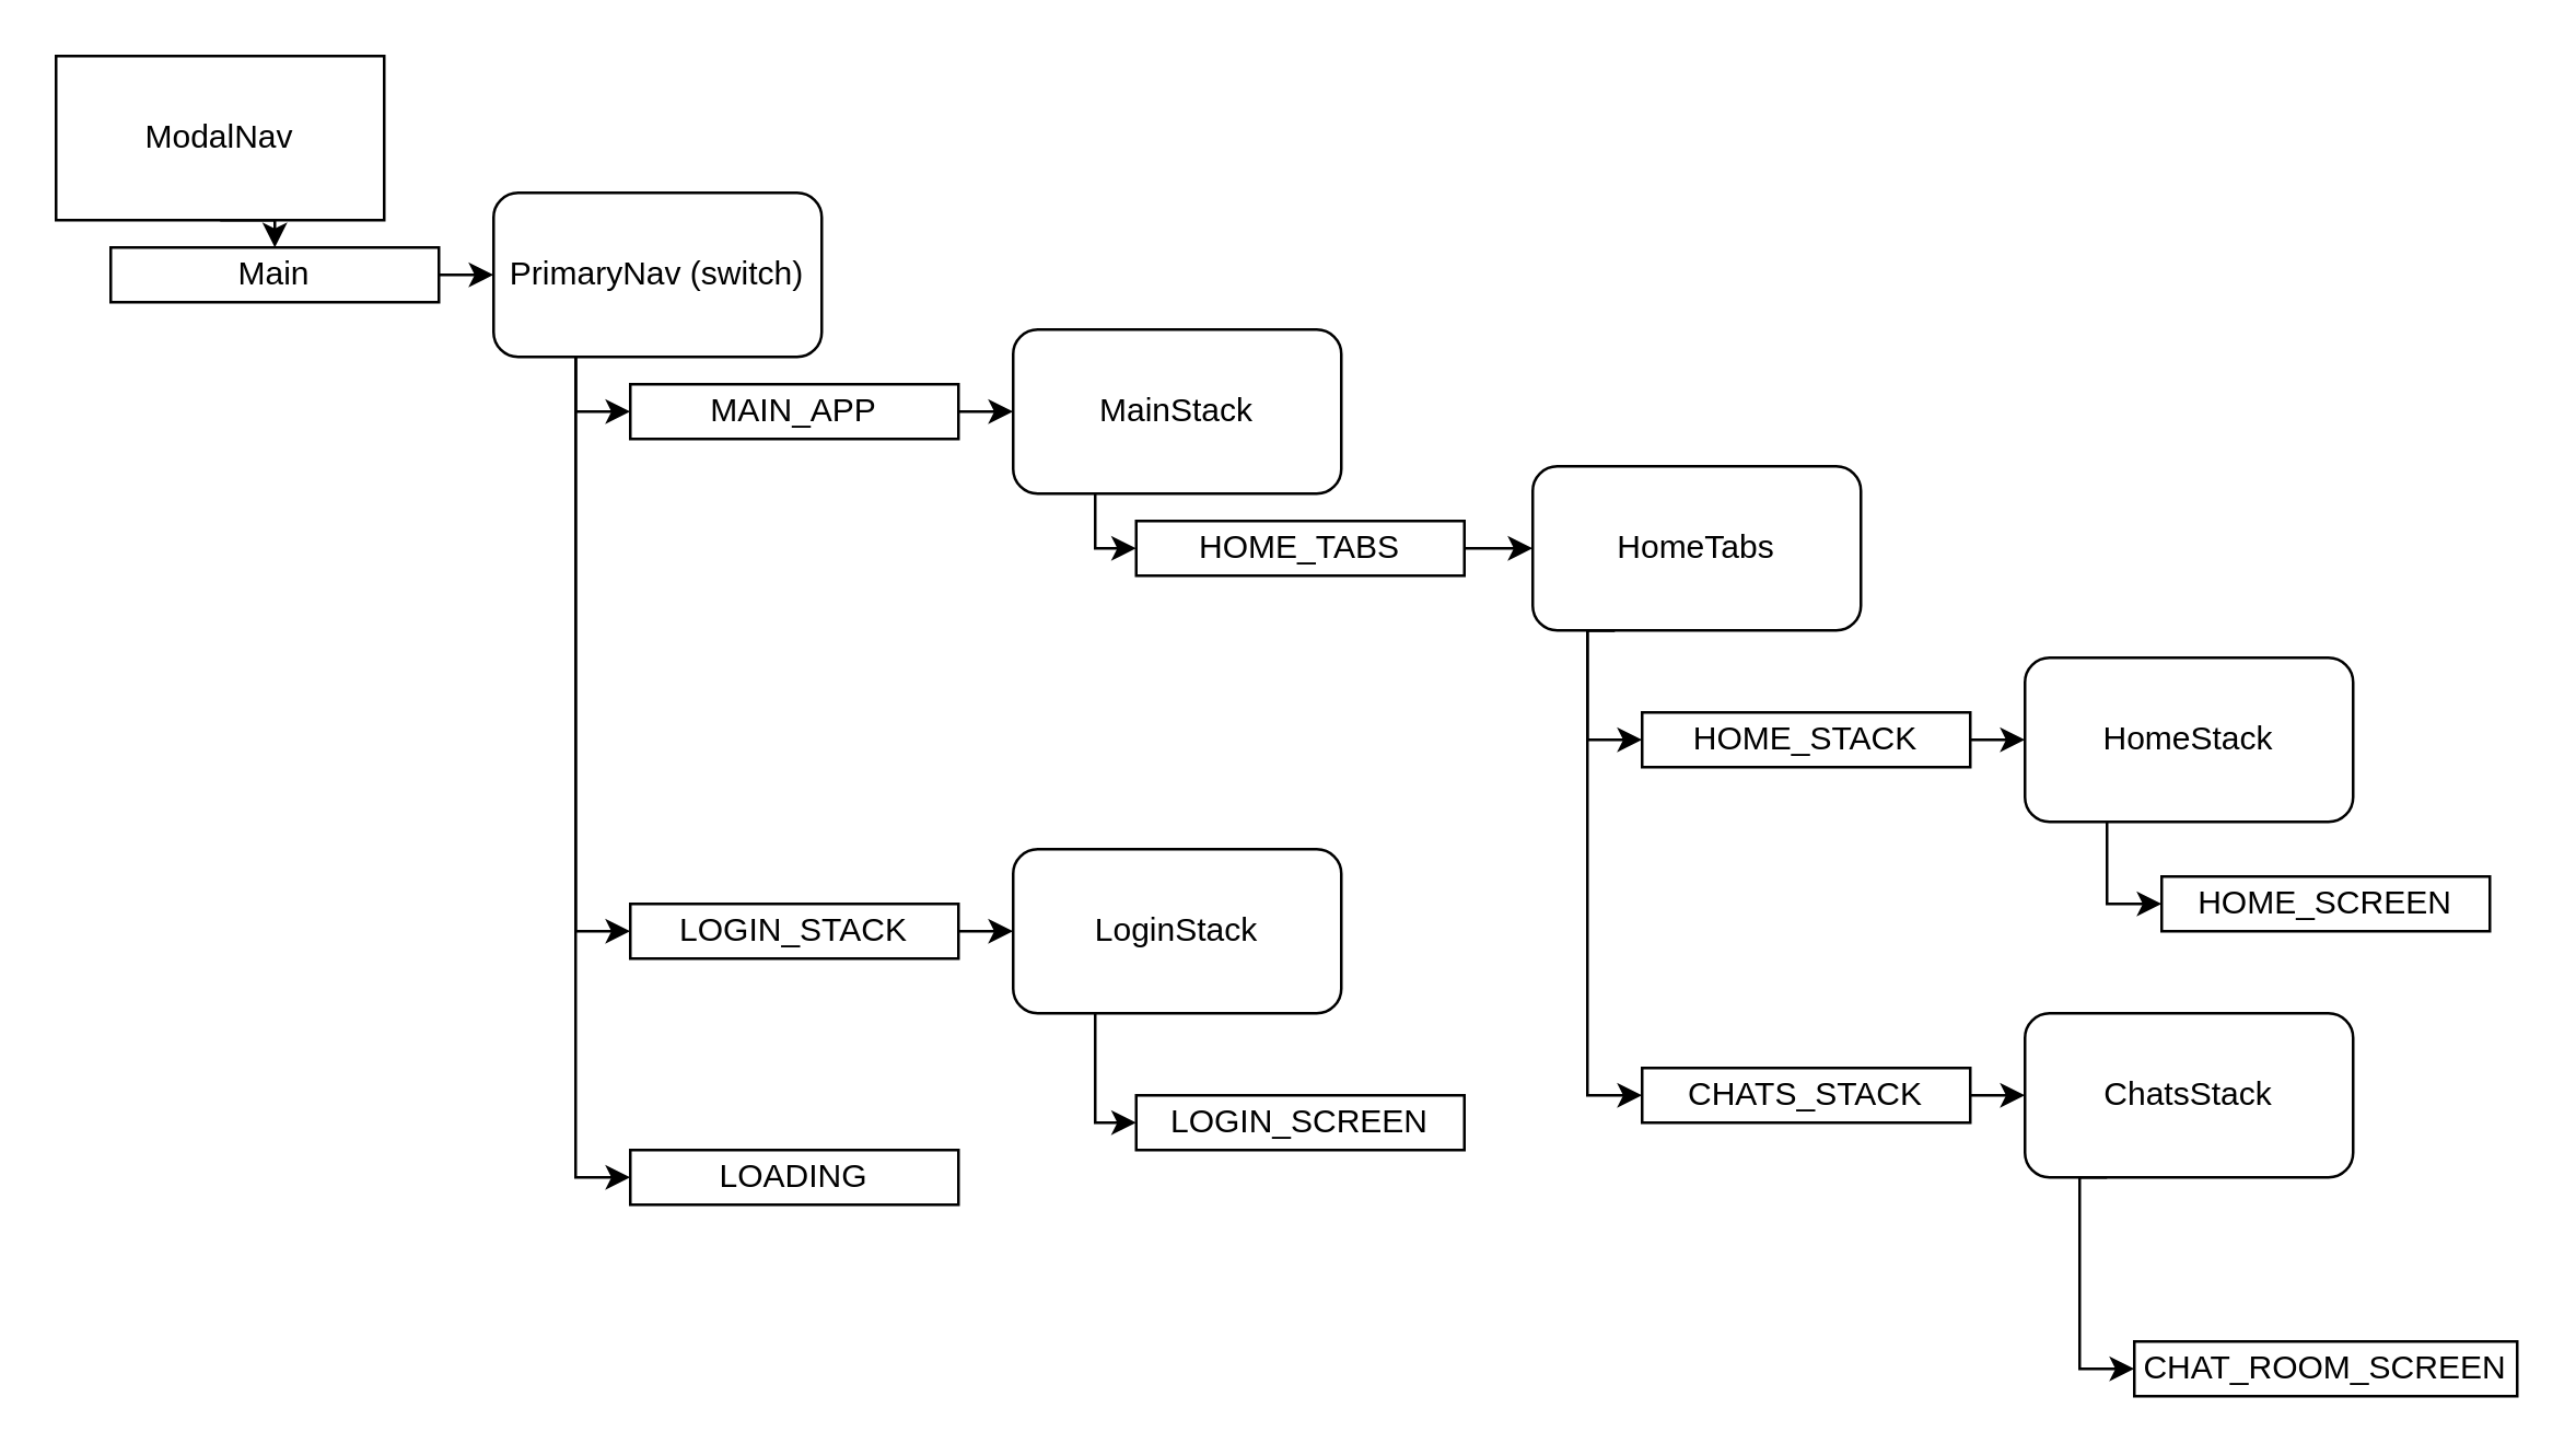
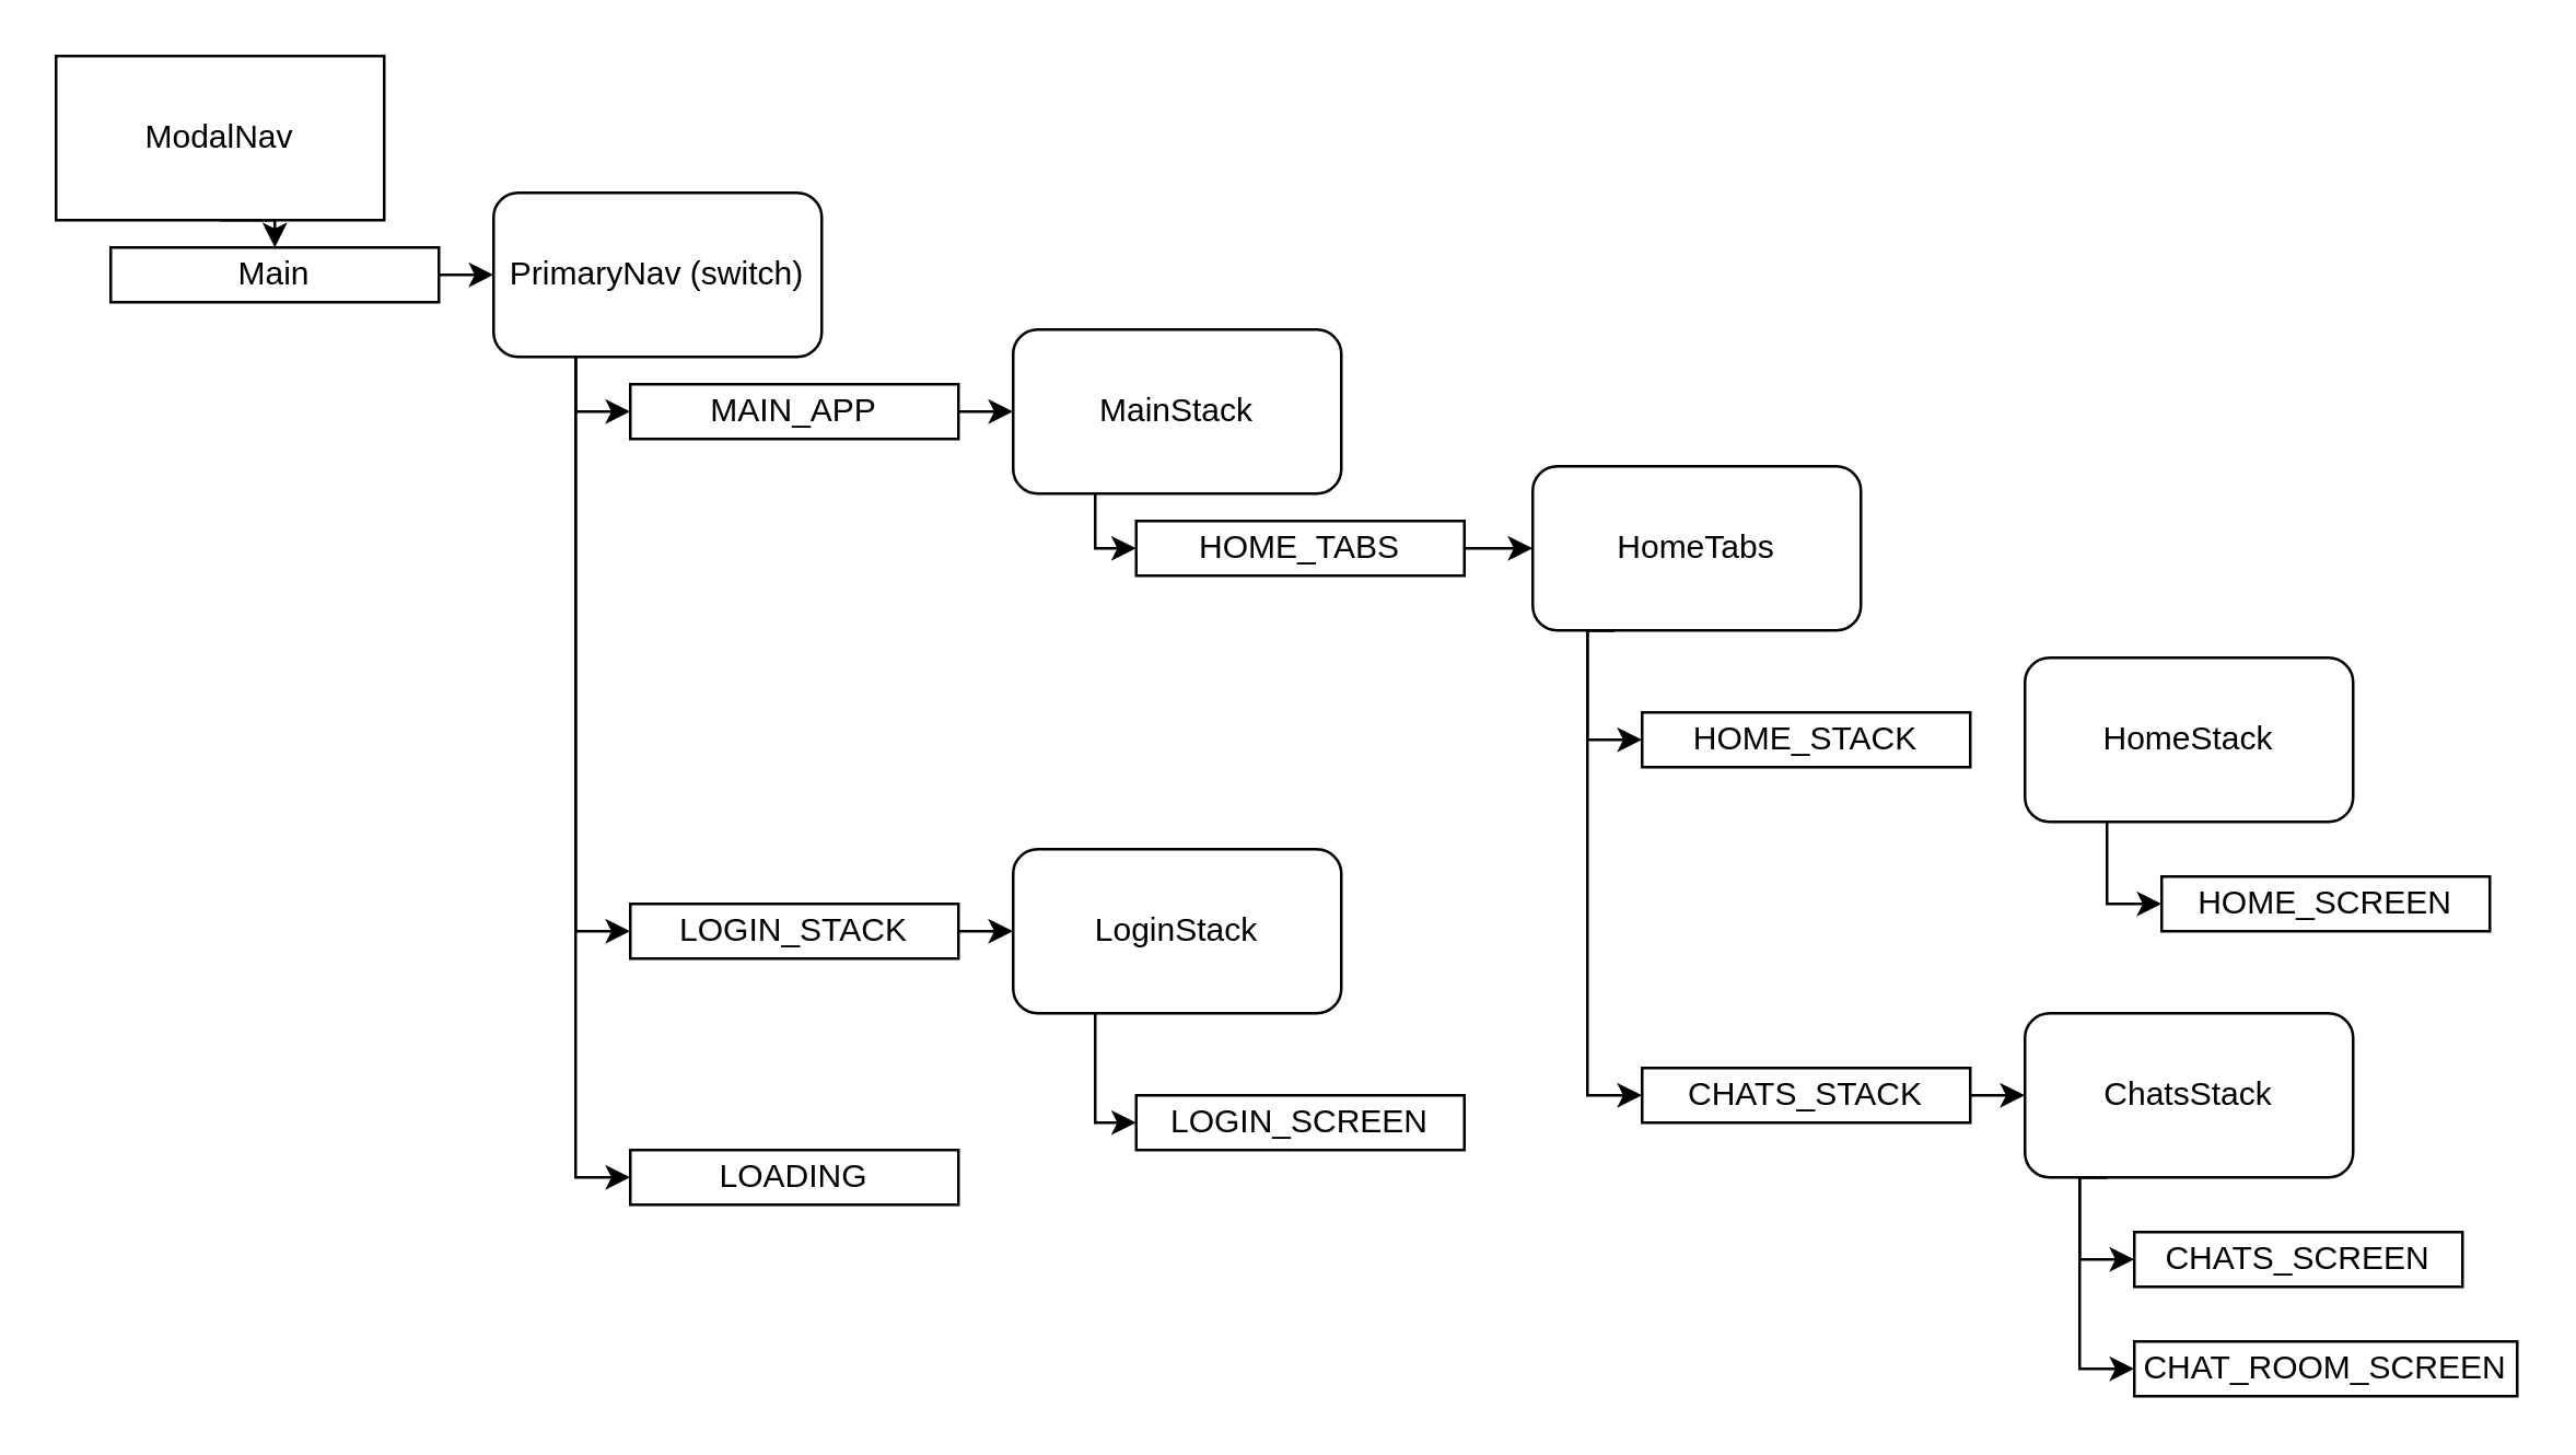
  <mxCell id="0" />
  <mxCell id="1" parent="0" />
  <mxCell id="2" style="edgeStyle=orthogonalEdgeStyle;rounded=0;orthogonalLoop=1;jettySize=auto;html=1;exitX=0.5;exitY=1;exitDx=0;exitDy=0;entryX=0.5;entryY=0;entryDx=0;entryDy=0;" edge="1" parent="1" source="3" target="14"><mxGeometry relative="1" as="geometry" /></mxCell>
  <mxCell id="3" value="ModalNav" style="whiteSpace=wrap;html=1;rounded=0;" vertex="1" parent="1"><mxGeometry x="20" y="20" width="120" height="60" as="geometry" /></mxCell>
  <mxCell id="4" style="edgeStyle=orthogonalEdgeStyle;rounded=0;orthogonalLoop=1;jettySize=auto;html=1;exitX=0.25;exitY=1;exitDx=0;exitDy=0;entryX=0;entryY=0.5;entryDx=0;entryDy=0;" edge="1" parent="1" source="7" target="9"><mxGeometry relative="1" as="geometry"><Array as="points"><mxPoint x="210" y="150" /></Array></mxGeometry></mxCell>
  <mxCell id="5" style="edgeStyle=orthogonalEdgeStyle;rounded=0;orthogonalLoop=1;jettySize=auto;html=1;exitX=0.25;exitY=1;exitDx=0;exitDy=0;entryX=0;entryY=0.5;entryDx=0;entryDy=0;" edge="1" parent="1" source="7" target="11"><mxGeometry relative="1" as="geometry" /></mxCell>
  <mxCell id="6" style="edgeStyle=orthogonalEdgeStyle;rounded=0;orthogonalLoop=1;jettySize=auto;html=1;exitX=0.25;exitY=1;exitDx=0;exitDy=0;entryX=0;entryY=0.5;entryDx=0;entryDy=0;" edge="1" parent="1" source="7" target="12"><mxGeometry relative="1" as="geometry" /></mxCell>
  <mxCell id="7" value="PrimaryNav (switch)" style="rounded=1;whiteSpace=wrap;html=1;" vertex="1" parent="1"><mxGeometry x="180" y="70" width="120" height="60" as="geometry" /></mxCell>
  <mxCell id="8" style="edgeStyle=orthogonalEdgeStyle;rounded=0;orthogonalLoop=1;jettySize=auto;html=1;exitX=1;exitY=0.5;exitDx=0;exitDy=0;entryX=0;entryY=0.5;entryDx=0;entryDy=0;" edge="1" parent="1" source="9" target="16"><mxGeometry relative="1" as="geometry" /></mxCell>
  <mxCell id="9" value="MAIN_APP" style="rounded=0;whiteSpace=wrap;html=1;" vertex="1" parent="1"><mxGeometry x="230" y="140" width="120" height="20" as="geometry" /></mxCell>
  <mxCell id="10" style="edgeStyle=orthogonalEdgeStyle;rounded=0;orthogonalLoop=1;jettySize=auto;html=1;exitX=1;exitY=0.5;exitDx=0;exitDy=0;entryX=0;entryY=0.5;entryDx=0;entryDy=0;" edge="1" parent="1" source="11" target="35"><mxGeometry relative="1" as="geometry" /></mxCell>
  <mxCell id="11" value="LOGIN_STACK" style="rounded=0;whiteSpace=wrap;html=1;" vertex="1" parent="1"><mxGeometry x="230" y="330" width="120" height="20" as="geometry" /></mxCell>
  <mxCell id="12" value="LOADING" style="rounded=0;whiteSpace=wrap;html=1;" vertex="1" parent="1"><mxGeometry x="230" y="420" width="120" height="20" as="geometry" /></mxCell>
  <mxCell id="13" style="edgeStyle=orthogonalEdgeStyle;rounded=0;orthogonalLoop=1;jettySize=auto;html=1;exitX=1;exitY=0.5;exitDx=0;exitDy=0;entryX=0;entryY=0.5;entryDx=0;entryDy=0;" edge="1" parent="1" source="14" target="7"><mxGeometry relative="1" as="geometry" /></mxCell>
  <mxCell id="14" value="Main" style="rounded=0;whiteSpace=wrap;html=1;" vertex="1" parent="1"><mxGeometry x="40" y="90" width="120" height="20" as="geometry" /></mxCell>
  <mxCell id="15" style="edgeStyle=orthogonalEdgeStyle;rounded=0;orthogonalLoop=1;jettySize=auto;html=1;exitX=0.25;exitY=1;exitDx=0;exitDy=0;entryX=0;entryY=0.5;entryDx=0;entryDy=0;" edge="1" parent="1" source="16" target="18"><mxGeometry relative="1" as="geometry"><Array as="points"><mxPoint x="400" y="200" /></Array></mxGeometry></mxCell>
  <mxCell id="16" value="MainStack" style="rounded=1;whiteSpace=wrap;html=1;" vertex="1" parent="1"><mxGeometry x="370" y="120" width="120" height="60" as="geometry" /></mxCell>
  <mxCell id="17" style="edgeStyle=orthogonalEdgeStyle;rounded=0;orthogonalLoop=1;jettySize=auto;html=1;exitX=1;exitY=0.5;exitDx=0;exitDy=0;entryX=0;entryY=0.5;entryDx=0;entryDy=0;" edge="1" parent="1" source="18" target="21"><mxGeometry relative="1" as="geometry" /></mxCell>
  <mxCell id="18" value="HOME_TABS" style="rounded=0;whiteSpace=wrap;html=1;" vertex="1" parent="1"><mxGeometry x="415" y="190" width="120" height="20" as="geometry" /></mxCell>
  <mxCell id="19" style="edgeStyle=orthogonalEdgeStyle;rounded=0;orthogonalLoop=1;jettySize=auto;html=1;exitX=0.25;exitY=1;exitDx=0;exitDy=0;entryX=0;entryY=0.5;entryDx=0;entryDy=0;" edge="1" parent="1" source="21" target="23"><mxGeometry relative="1" as="geometry"><Array as="points"><mxPoint x="580" y="230" /><mxPoint x="580" y="270" /></Array></mxGeometry></mxCell>
  <mxCell id="20" style="edgeStyle=orthogonalEdgeStyle;rounded=0;orthogonalLoop=1;jettySize=auto;html=1;exitX=0.25;exitY=1;exitDx=0;exitDy=0;entryX=0;entryY=0.5;entryDx=0;entryDy=0;" edge="1" parent="1" source="21" target="25"><mxGeometry relative="1" as="geometry"><Array as="points"><mxPoint x="580" y="230" /><mxPoint x="580" y="400" /></Array></mxGeometry></mxCell>
  <mxCell id="21" value="HomeTabs" style="rounded=1;whiteSpace=wrap;html=1;" vertex="1" parent="1"><mxGeometry x="560" y="170" width="120" height="60" as="geometry" /></mxCell>
- <mxCell id="22" style="edgeStyle=orthogonalEdgeStyle;rounded=0;orthogonalLoop=1;jettySize=auto;html=1;exitX=1;exitY=0.5;exitDx=0;exitDy=0;entryX=0;entryY=0.5;entryDx=0;entryDy=0;" edge="1" parent="1" source="23" target="27"><mxGeometry relative="1" as="geometry" /></mxCell>
  <mxCell id="23" value="HOME_STACK" style="rounded=0;whiteSpace=wrap;html=1;" vertex="1" parent="1"><mxGeometry x="600" y="260" width="120" height="20" as="geometry" /></mxCell>
  <mxCell id="24" style="edgeStyle=orthogonalEdgeStyle;rounded=0;orthogonalLoop=1;jettySize=auto;html=1;exitX=1;exitY=0.5;exitDx=0;exitDy=0;entryX=0;entryY=0.5;entryDx=0;entryDy=0;" edge="1" parent="1" source="25" target="31"><mxGeometry relative="1" as="geometry" /></mxCell>
  <mxCell id="25" value="CHATS_STACK" style="rounded=0;whiteSpace=wrap;html=1;" vertex="1" parent="1"><mxGeometry x="600" y="390" width="120" height="20" as="geometry" /></mxCell>
  <mxCell id="26" style="edgeStyle=orthogonalEdgeStyle;rounded=0;orthogonalLoop=1;jettySize=auto;html=1;exitX=0.25;exitY=1;exitDx=0;exitDy=0;entryX=0;entryY=0.5;entryDx=0;entryDy=0;" edge="1" parent="1" source="27" target="28"><mxGeometry relative="1" as="geometry"><Array as="points"><mxPoint x="770" y="330" /></Array></mxGeometry></mxCell>
  <mxCell id="27" value="HomeStack" style="rounded=1;whiteSpace=wrap;html=1;" vertex="1" parent="1"><mxGeometry x="740" y="240" width="120" height="60" as="geometry" /></mxCell>
  <mxCell id="28" value="HOME_SCREEN" style="rounded=0;whiteSpace=wrap;html=1;" vertex="1" parent="1"><mxGeometry x="790" y="320" width="120" height="20" as="geometry" /></mxCell>
+ <mxCell id="29" style="edgeStyle=orthogonalEdgeStyle;rounded=0;orthogonalLoop=1;jettySize=auto;html=1;exitX=0.25;exitY=1;exitDx=0;exitDy=0;entryX=0;entryY=0.5;entryDx=0;entryDy=0;" edge="1" parent="1" source="31" target="32"><mxGeometry relative="1" as="geometry"><Array as="points"><mxPoint x="760" y="430" /><mxPoint x="760" y="460" /></Array></mxGeometry></mxCell>
  <mxCell id="30" style="edgeStyle=orthogonalEdgeStyle;rounded=0;orthogonalLoop=1;jettySize=auto;html=1;exitX=0.25;exitY=1;exitDx=0;exitDy=0;entryX=0;entryY=0.5;entryDx=0;entryDy=0;" edge="1" parent="1" source="31" target="33"><mxGeometry relative="1" as="geometry"><Array as="points"><mxPoint x="760" y="430" /><mxPoint x="760" y="500" /></Array></mxGeometry></mxCell>
  <mxCell id="31" value="ChatsStack" style="rounded=1;whiteSpace=wrap;html=1;" vertex="1" parent="1"><mxGeometry x="740" y="370" width="120" height="60" as="geometry" /></mxCell>
+ <mxCell id="32" value="CHATS_SCREEN" style="rounded=0;whiteSpace=wrap;html=1;" vertex="1" parent="1"><mxGeometry x="780" y="450" width="120" height="20" as="geometry" /></mxCell>
  <mxCell id="33" value="CHAT_ROOM_SCREEN" style="rounded=0;whiteSpace=wrap;html=1;" vertex="1" parent="1"><mxGeometry x="780" y="490" width="140" height="20" as="geometry" /></mxCell>
  <mxCell id="34" style="edgeStyle=orthogonalEdgeStyle;rounded=0;orthogonalLoop=1;jettySize=auto;html=1;exitX=0.25;exitY=1;exitDx=0;exitDy=0;entryX=0;entryY=0.5;entryDx=0;entryDy=0;" edge="1" parent="1" source="35" target="36"><mxGeometry relative="1" as="geometry"><Array as="points"><mxPoint x="400" y="410" /></Array></mxGeometry></mxCell>
  <mxCell id="35" value="LoginStack" style="rounded=1;whiteSpace=wrap;html=1;" vertex="1" parent="1"><mxGeometry x="370" y="310" width="120" height="60" as="geometry" /></mxCell>
  <mxCell id="36" value="LOGIN_SCREEN" style="rounded=0;whiteSpace=wrap;html=1;" vertex="1" parent="1"><mxGeometry x="415" y="400" width="120" height="20" as="geometry" /></mxCell>
